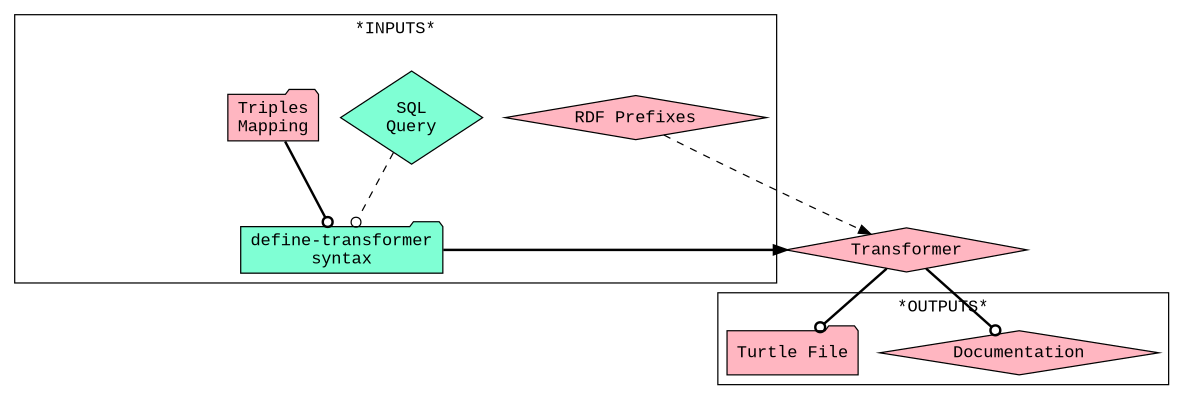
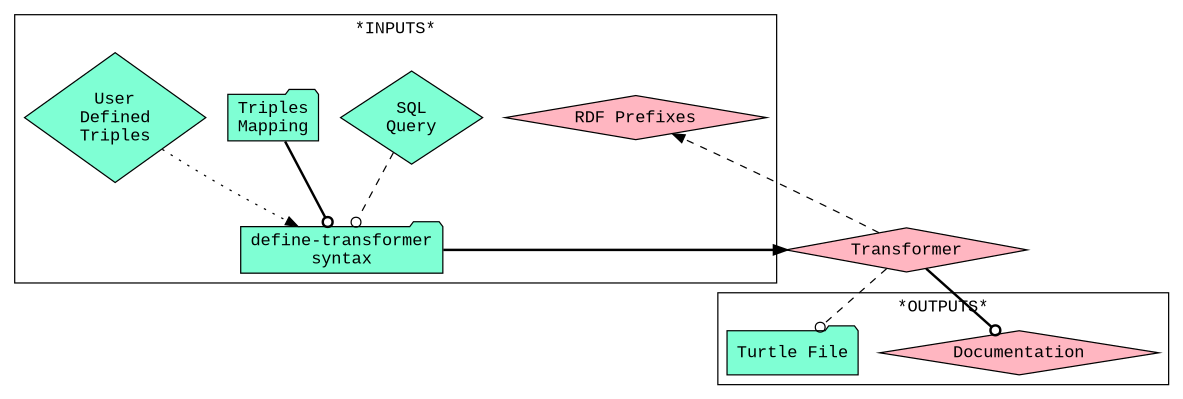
  digraph {
    compound=true
    fontname="Liberation Mono"
    node [fillcolor=aquamarine fontname="Liberation Mono" shape=diamond style=filled]
    edge [arrowhead=odot fontname="Liberation Mono" style=bold]
    "SQL\nQuery"
-   "Triples\nMapping" [fillcolor=lightpink shape=folder]
+   "Triples\nMapping" [shape=folder]
+   "User\nDefined\nTriples"
    "define-transformer\nsyntax" [shape=folder]
    "RDF Prefixes" [fillcolor=lightpink]
    Documentation [fillcolor=lightpink]
-   "Turtle File" [fillcolor=lightpink shape=folder]
+   "Turtle File" [shape=folder]
    Transformer [fillcolor=lightpink]
    subgraph cluster_1 {
      label="*INPUTS*"
      "SQL\nQuery"
      "Triples\nMapping"
+     "User\nDefined\nTriples"
      "define-transformer\nsyntax"
      "RDF Prefixes"
    }
    subgraph cluster_2 {
      label="*OUTPUTS*"
      Documentation
      "Turtle File"
    }
    "SQL\nQuery" -> "define-transformer\nsyntax" [style=dashed]
    "Triples\nMapping" -> "define-transformer\nsyntax"
+   "User\nDefined\nTriples" -> "define-transformer\nsyntax" [arrowhead=normal style=dotted]
    "define-transformer\nsyntax" -> Transformer [arrowhead=normal]
-   "RDF Prefixes" -> Transformer [arrowhead=normal style=dashed]
+   Transformer -> "RDF Prefixes" [arrowhead=normal style=dashed]
    Transformer -> Documentation
-   Transformer -> "Turtle File"
+   Transformer -> "Turtle File" [style=dashed]
  }
